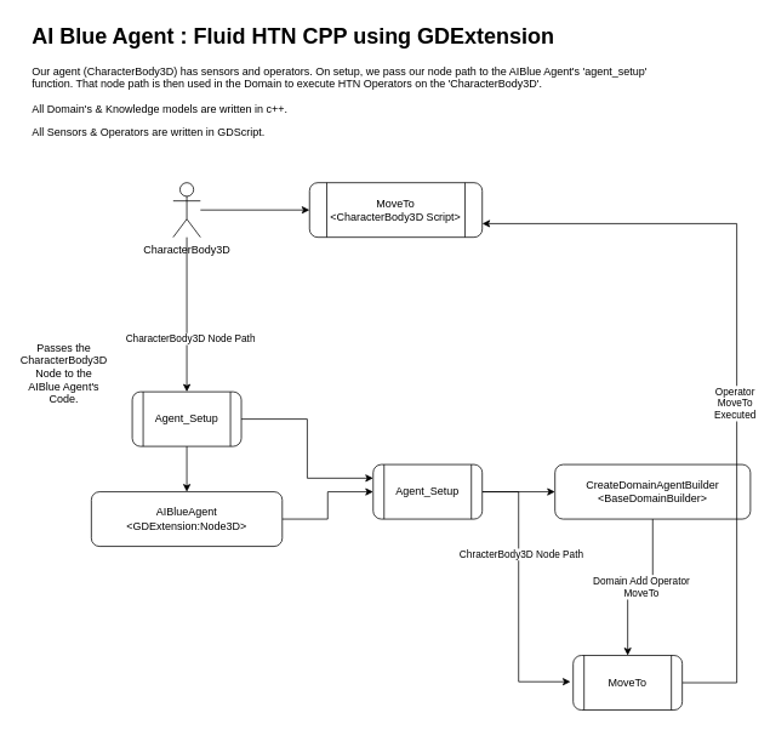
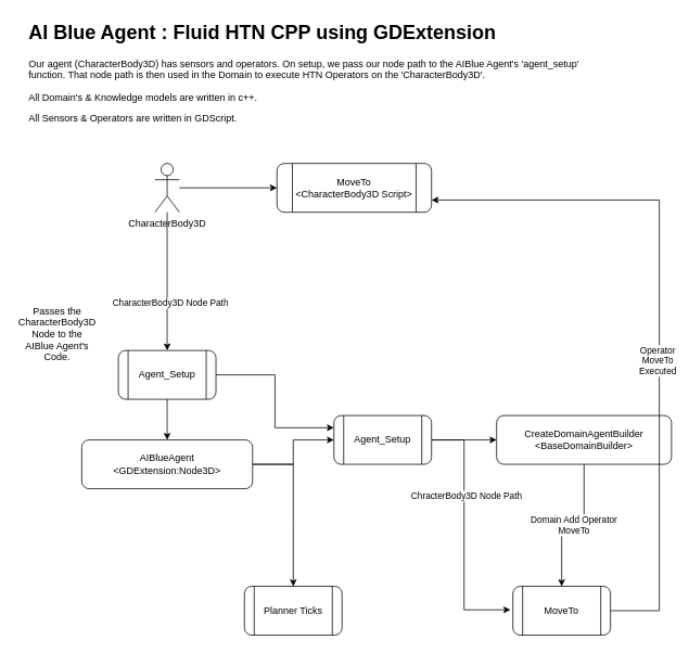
  <mxCell id="0" />
  <mxCell id="1" parent="0" />
  <mxCell id="2" style="edgeStyle=orthogonalEdgeStyle;rounded=0;orthogonalLoop=1;jettySize=auto;html=1;entryX=0.5;entryY=0;entryDx=0;entryDy=0;" edge="1" parent="1" source="5" target="12"><mxGeometry relative="1" as="geometry"><mxPoint x="205" y="400" as="targetPoint" /></mxGeometry></mxCell>
  <mxCell id="3" value="CharacterBody3D Node Path" style="edgeLabel;html=1;align=center;verticalAlign=middle;resizable=0;points=[];" vertex="1" connectable="0" parent="2"><mxGeometry x="0.308" y="3" relative="1" as="geometry"><mxPoint as="offset" /></mxGeometry></mxCell>
  <mxCell id="4" value="" style="edgeStyle=orthogonalEdgeStyle;rounded=0;orthogonalLoop=1;jettySize=auto;html=1;entryX=0;entryY=0.5;entryDx=0;entryDy=0;" edge="1" parent="1" source="5" target="24"><mxGeometry relative="1" as="geometry"><mxPoint x="310" y="230" as="targetPoint" /></mxGeometry></mxCell>
  <mxCell id="5" value="CharacterBody3D" style="shape=umlActor;verticalLabelPosition=bottom;verticalAlign=top;html=1;outlineConnect=0;" vertex="1" parent="1"><mxGeometry x="190" y="200" width="30" height="60" as="geometry" /></mxCell>
+ <mxCell id="6" value="" style="edgeStyle=orthogonalEdgeStyle;rounded=0;orthogonalLoop=1;jettySize=auto;html=1;" edge="1" parent="1" source="8" target="9"><mxGeometry relative="1" as="geometry"><Array as="points"><mxPoint x="360" y="570" /><mxPoint x="360" y="640" /></Array></mxGeometry></mxCell>
  <mxCell id="7" style="edgeStyle=orthogonalEdgeStyle;rounded=0;orthogonalLoop=1;jettySize=auto;html=1;entryX=0;entryY=0.5;entryDx=0;entryDy=0;" edge="1" parent="1" source="8" target="17"><mxGeometry relative="1" as="geometry" /></mxCell>
  <mxCell id="8" value="AIBlueAgent&lt;br&gt;&amp;lt;GDExtension:Node3D&amp;gt;" style="rounded=1;whiteSpace=wrap;html=1;" vertex="1" parent="1"><mxGeometry x="100" y="540" width="210" height="60" as="geometry" /></mxCell>
+ <mxCell id="9" value="Planner Ticks" style="shape=process;whiteSpace=wrap;html=1;backgroundOutline=1;rounded=1;" vertex="1" parent="1"><mxGeometry x="300" y="720" width="120" height="60" as="geometry" /></mxCell>
  <mxCell id="10" style="edgeStyle=orthogonalEdgeStyle;rounded=0;orthogonalLoop=1;jettySize=auto;html=1;entryX=0.5;entryY=0;entryDx=0;entryDy=0;" edge="1" parent="1" source="12" target="8"><mxGeometry relative="1" as="geometry" /></mxCell>
  <mxCell id="11" style="edgeStyle=orthogonalEdgeStyle;rounded=0;orthogonalLoop=1;jettySize=auto;html=1;entryX=0;entryY=0.25;entryDx=0;entryDy=0;" edge="1" parent="1" source="12" target="17"><mxGeometry relative="1" as="geometry" /></mxCell>
  <mxCell id="12" value="Agent_Setup" style="shape=process;whiteSpace=wrap;html=1;backgroundOutline=1;rounded=1;" vertex="1" parent="1"><mxGeometry x="145" y="430" width="120" height="60" as="geometry" /></mxCell>
  <mxCell id="13" value="Passes the CharacterBody3D Node to the AIBlue Agent's Code." style="text;html=1;strokeColor=none;fillColor=none;align=center;verticalAlign=middle;whiteSpace=wrap;rounded=0;" vertex="1" parent="1"><mxGeometry x="20" y="370" width="100" height="80" as="geometry" /></mxCell>
  <mxCell id="14" value="" style="edgeStyle=orthogonalEdgeStyle;rounded=0;orthogonalLoop=1;jettySize=auto;html=1;" edge="1" parent="1" source="17" target="20"><mxGeometry relative="1" as="geometry" /></mxCell>
  <mxCell id="15" style="edgeStyle=orthogonalEdgeStyle;rounded=0;orthogonalLoop=1;jettySize=auto;html=1;entryX=-0.025;entryY=0.482;entryDx=0;entryDy=0;entryPerimeter=0;" edge="1" parent="1" source="17" target="23"><mxGeometry relative="1" as="geometry"><Array as="points"><mxPoint x="570" y="540" /><mxPoint x="570" y="749" /></Array></mxGeometry></mxCell>
  <mxCell id="16" value="ChracterBody3D Node Path" style="edgeLabel;html=1;align=center;verticalAlign=middle;resizable=0;points=[];" vertex="1" connectable="0" parent="15"><mxGeometry x="-0.291" y="2" relative="1" as="geometry"><mxPoint as="offset" /></mxGeometry></mxCell>
  <mxCell id="17" value="Agent_Setup" style="shape=process;whiteSpace=wrap;html=1;backgroundOutline=1;rounded=1;" vertex="1" parent="1"><mxGeometry x="410" y="510" width="120" height="60" as="geometry" /></mxCell>
  <mxCell id="18" value="" style="edgeStyle=orthogonalEdgeStyle;rounded=0;orthogonalLoop=1;jettySize=auto;html=1;" edge="1" parent="1" source="20" target="23"><mxGeometry relative="1" as="geometry" /></mxCell>
  <mxCell id="19" value="Domain Add Operator&lt;br&gt;MoveTo" style="edgeLabel;html=1;align=center;verticalAlign=middle;resizable=0;points=[];" vertex="1" connectable="0" parent="18"><mxGeometry x="-0.006" y="-1" relative="1" as="geometry"><mxPoint as="offset" /></mxGeometry></mxCell>
  <mxCell id="20" value="CreateDomainAgentBuilder&lt;br&gt;&amp;lt;BaseDomainBuilder&amp;gt;" style="rounded=1;whiteSpace=wrap;html=1;" vertex="1" parent="1"><mxGeometry x="610" y="510" width="215" height="60" as="geometry" /></mxCell>
  <mxCell id="21" style="edgeStyle=orthogonalEdgeStyle;rounded=0;orthogonalLoop=1;jettySize=auto;html=1;entryX=1;entryY=0.75;entryDx=0;entryDy=0;" edge="1" parent="1" source="23" target="24"><mxGeometry relative="1" as="geometry"><Array as="points"><mxPoint x="810" y="750" /><mxPoint x="810" y="245" /></Array></mxGeometry></mxCell>
  <mxCell id="22" value="Operator&lt;br&gt;MoveTo&lt;br&gt;Executed" style="edgeLabel;html=1;align=center;verticalAlign=middle;resizable=0;points=[];" vertex="1" connectable="0" parent="21"><mxGeometry x="-0.129" y="3" relative="1" as="geometry"><mxPoint as="offset" /></mxGeometry></mxCell>
  <mxCell id="23" value="MoveTo" style="shape=process;whiteSpace=wrap;html=1;backgroundOutline=1;rounded=1;" vertex="1" parent="1"><mxGeometry x="630" y="720" width="120" height="60" as="geometry" /></mxCell>
  <mxCell id="24" value="MoveTo&lt;br&gt;&amp;lt;CharacterBody3D Script&amp;gt;" style="shape=process;whiteSpace=wrap;html=1;backgroundOutline=1;rounded=1;" vertex="1" parent="1"><mxGeometry x="340" y="200" width="190" height="60" as="geometry" /></mxCell>
  <mxCell id="25" value="&lt;h1&gt;AI Blue Agent : Fluid HTN CPP using GDExtension&lt;/h1&gt;&lt;p&gt;Our agent (CharacterBody3D) has sensors and operators. On setup, we pass our node path to the AIBlue Agent's 'agent_setup' function. That node path is then used in the Domain to execute HTN Operators on the 'CharacterBody3D'.&amp;nbsp;&lt;/p&gt;&lt;p&gt;All Domain's &amp;amp; Knowledge models are written in c++.&amp;nbsp;&lt;/p&gt;&lt;p&gt;All Sensors &amp;amp; Operators are written in GDScript.&lt;/p&gt;" style="text;html=1;strokeColor=none;fillColor=none;spacing=5;spacingTop=-20;whiteSpace=wrap;overflow=hidden;rounded=0;" vertex="1" parent="1"><mxGeometry x="30" y="20" width="730" height="150" as="geometry" /></mxCell>
